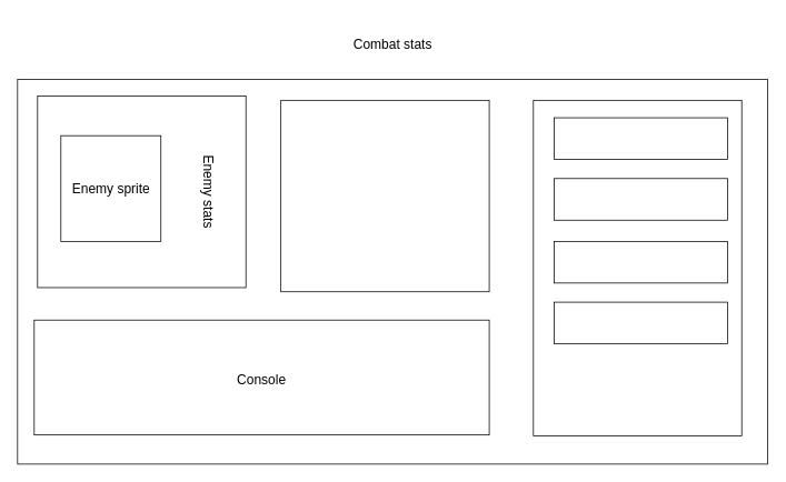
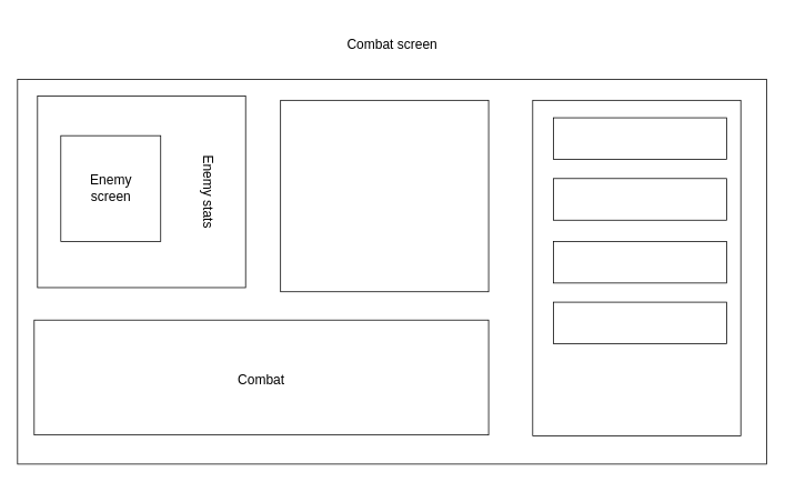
  <mxCell id="0" />
  <mxCell id="1" parent="0" />
- <mxCell id="2" value="Combat stats" style="text;strokeColor=none;fillColor=none;html=1;align=center;verticalAlign=middle;whiteSpace=wrap;rounded=0;fontSize=16;" vertex="1" parent="1"><mxGeometry x="388.75" y="20" width="162.5" height="66" as="geometry" /></mxCell>
+ <mxCell id="2" value="Combat screen" style="text;strokeColor=none;fillColor=none;html=1;align=center;verticalAlign=middle;whiteSpace=wrap;rounded=0;fontSize=16;" vertex="1" parent="1"><mxGeometry x="388.75" y="20" width="162.5" height="66" as="geometry" /></mxCell>
  <mxCell id="3" value="" style="rounded=0;whiteSpace=wrap;html=1;" vertex="1" parent="1"><mxGeometry x="20" y="95" width="900" height="462" as="geometry" /></mxCell>
  <mxCell id="4" value="" style="rounded=0;whiteSpace=wrap;html=1;" vertex="1" parent="1"><mxGeometry x="44" y="115" width="250" height="230" as="geometry" /></mxCell>
  <mxCell id="5" value="" style="rounded=0;whiteSpace=wrap;html=1;" vertex="1" parent="1"><mxGeometry x="72" y="162.5" width="120" height="127" as="geometry" /></mxCell>
- <mxCell id="6" value="Enemy sprite" style="text;strokeColor=none;fillColor=none;html=1;align=center;verticalAlign=middle;whiteSpace=wrap;rounded=0;fontSize=16;" vertex="1" parent="1"><mxGeometry x="82.5" y="201" width="99" height="50" as="geometry" /></mxCell>
+ <mxCell id="6" value="Enemy screen" style="text;strokeColor=none;fillColor=none;html=1;align=center;verticalAlign=middle;whiteSpace=wrap;rounded=0;fontSize=16;" vertex="1" parent="1"><mxGeometry x="82.5" y="201" width="99" height="50" as="geometry" /></mxCell>
  <mxCell id="7" value="Enemy stats" style="text;strokeColor=none;fillColor=none;html=1;align=center;verticalAlign=middle;whiteSpace=wrap;rounded=0;fontSize=16;rotation=90;" vertex="1" parent="1"><mxGeometry x="162" y="207" width="175" height="46" as="geometry" /></mxCell>
  <mxCell id="8" value="" style="rounded=0;whiteSpace=wrap;html=1;" vertex="1" parent="1"><mxGeometry x="40" y="384" width="546" height="138" as="geometry" /></mxCell>
- <mxCell id="9" value="Console" style="text;strokeColor=none;fillColor=none;html=1;align=center;verticalAlign=middle;whiteSpace=wrap;rounded=0;fontSize=16;" vertex="1" parent="1"><mxGeometry x="283" y="440" width="60" height="30" as="geometry" /></mxCell>
+ <mxCell id="9" value="Combat" style="text;strokeColor=none;fillColor=none;html=1;align=center;verticalAlign=middle;whiteSpace=wrap;rounded=0;fontSize=16;" vertex="1" parent="1"><mxGeometry x="283" y="440" width="60" height="30" as="geometry" /></mxCell>
  <mxCell id="10" value="" style="rounded=0;whiteSpace=wrap;html=1;" vertex="1" parent="1"><mxGeometry x="336" y="120" width="250" height="230" as="geometry" /></mxCell>
  <mxCell id="11" value="" style="rounded=0;whiteSpace=wrap;html=1;" vertex="1" parent="1"><mxGeometry x="639" y="120" width="250" height="403" as="geometry" /></mxCell>
  <mxCell id="12" value="" style="rounded=0;whiteSpace=wrap;html=1;" vertex="1" parent="1"><mxGeometry x="664" y="141" width="208" height="50" as="geometry" /></mxCell>
  <mxCell id="13" value="" style="rounded=0;whiteSpace=wrap;html=1;" vertex="1" parent="1"><mxGeometry x="664" y="214" width="208" height="50" as="geometry" /></mxCell>
  <mxCell id="14" value="" style="rounded=0;whiteSpace=wrap;html=1;" vertex="1" parent="1"><mxGeometry x="664" y="289.5" width="208" height="50" as="geometry" /></mxCell>
  <mxCell id="15" value="" style="rounded=0;whiteSpace=wrap;html=1;" vertex="1" parent="1"><mxGeometry x="664" y="362.5" width="208" height="50" as="geometry" /></mxCell>
